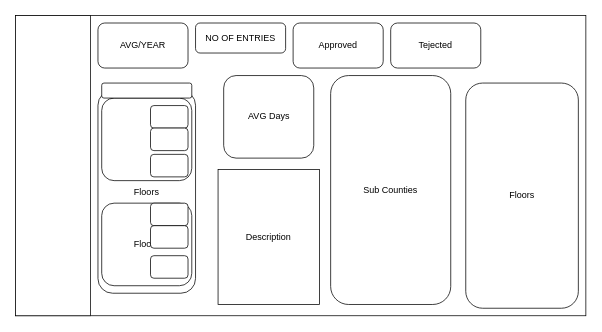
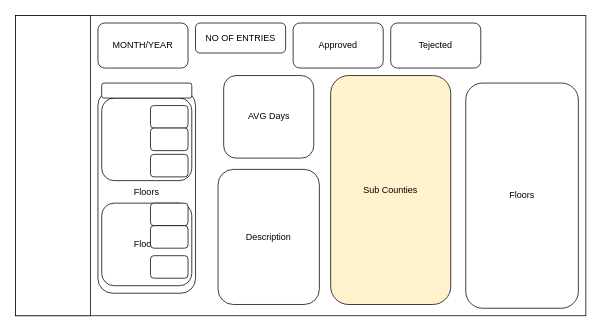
  <mxCell id="0" />
  <mxCell id="1" parent="0" />
  <mxCell id="2" value="" style="rounded=0;whiteSpace=wrap;html=1;" parent="1" vertex="1"><mxGeometry x="20" y="20" width="760" height="400" as="geometry" /></mxCell>
  <mxCell id="3" value="" style="rounded=0;whiteSpace=wrap;html=1;" parent="1" vertex="1"><mxGeometry x="20" y="20" width="100" height="400" as="geometry" /></mxCell>
- <mxCell id="4" value="AVG/YEAR" style="rounded=1;whiteSpace=wrap;html=1;" parent="1" vertex="1"><mxGeometry x="130" y="30" width="120" height="60" as="geometry" /></mxCell>
+ <mxCell id="4" value="MONTH/YEAR" style="rounded=1;whiteSpace=wrap;html=1;" parent="1" vertex="1"><mxGeometry x="130" y="30" width="120" height="60" as="geometry" /></mxCell>
  <mxCell id="5" value="NO OF ENTRIES" style="rounded=1;whiteSpace=wrap;html=1;" parent="1" vertex="1"><mxGeometry x="260" y="30" width="120" height="40" as="geometry" /></mxCell>
  <mxCell id="6" value="Floors" style="rounded=1;whiteSpace=wrap;html=1;" vertex="1" parent="1"><mxGeometry x="620" y="110" width="150" height="300" as="geometry" /></mxCell>
  <mxCell id="7" value="Approved" style="rounded=1;whiteSpace=wrap;html=1;" vertex="1" parent="1"><mxGeometry x="390" y="30" width="120" height="60" as="geometry" /></mxCell>
  <mxCell id="8" value="Tejected&lt;span style=&quot;color: rgba(0, 0, 0, 0); font-family: monospace; font-size: 0px; text-align: start;&quot;&gt;%3CmxGraphModel%3E%3Croot%3E%3CmxCell%20id%3D%220%22%2F%3E%3CmxCell%20id%3D%221%22%20parent%3D%220%22%2F%3E%3CmxCell%20id%3D%222%22%20value%3D%22NO%20OF%20ENTRIES%22%20style%3D%22rounded%3D1%3BwhiteSpace%3Dwrap%3Bhtml%3D1%3B%22%20vertex%3D%221%22%20parent%3D%221%22%3E%3CmxGeometry%20x%3D%22280%22%20y%3D%22170%22%20width%3D%22120%22%20height%3D%2260%22%20as%3D%22geometry%22%2F%3E%3C%2FmxCell%3E%3C%2Froot%3E%3C%2FmxGraphModel%3E&lt;/span&gt;" style="rounded=1;whiteSpace=wrap;html=1;" vertex="1" parent="1"><mxGeometry x="520" y="30" width="120" height="60" as="geometry" /></mxCell>
  <mxCell id="9" value="Floors" style="rounded=1;whiteSpace=wrap;html=1;" vertex="1" parent="1"><mxGeometry x="130" y="120" width="130" height="270" as="geometry" /></mxCell>
  <mxCell id="10" value="" style="rounded=1;whiteSpace=wrap;html=1;" vertex="1" parent="1"><mxGeometry x="135" y="130" width="120" height="110" as="geometry" /></mxCell>
  <mxCell id="11" value="Floors" style="rounded=1;whiteSpace=wrap;html=1;" vertex="1" parent="1"><mxGeometry x="135" y="270" width="120" height="110" as="geometry" /></mxCell>
  <mxCell id="12" value="" style="rounded=1;whiteSpace=wrap;html=1;" vertex="1" parent="1"><mxGeometry x="135" y="110" width="120" height="20" as="geometry" /></mxCell>
  <mxCell id="13" value="" style="rounded=1;whiteSpace=wrap;html=1;" vertex="1" parent="1"><mxGeometry x="200" y="140" width="50" height="30" as="geometry" /></mxCell>
  <mxCell id="14" value="" style="rounded=1;whiteSpace=wrap;html=1;" vertex="1" parent="1"><mxGeometry x="200" y="170" width="50" height="30" as="geometry" /></mxCell>
  <mxCell id="15" value="" style="rounded=1;whiteSpace=wrap;html=1;" vertex="1" parent="1"><mxGeometry x="200" y="205" width="50" height="30" as="geometry" /></mxCell>
  <mxCell id="16" value="" style="rounded=1;whiteSpace=wrap;html=1;" vertex="1" parent="1"><mxGeometry x="200" y="270" width="50" height="30" as="geometry" /></mxCell>
  <mxCell id="17" value="" style="rounded=1;whiteSpace=wrap;html=1;" vertex="1" parent="1"><mxGeometry x="200" y="300" width="50" height="30" as="geometry" /></mxCell>
  <mxCell id="18" value="" style="rounded=1;whiteSpace=wrap;html=1;" vertex="1" parent="1"><mxGeometry x="200" y="340" width="50" height="30" as="geometry" /></mxCell>
- <mxCell id="19" value="Sub Counties" style="rounded=1;whiteSpace=wrap;html=1;" vertex="1" parent="1"><mxGeometry x="440" y="100" width="160" height="305" as="geometry" /></mxCell>
- <mxCell id="20" value="Description" style="whiteSpace=wrap;html=1;rounded=0;" vertex="1" parent="1"><mxGeometry x="290" y="225" width="135" height="180" as="geometry" /></mxCell>
+ <mxCell id="19" value="Sub Counties" style="rounded=1;whiteSpace=wrap;html=1;fillColor=#fff2cc;" vertex="1" parent="1"><mxGeometry x="440" y="100" width="160" height="305" as="geometry" /></mxCell>
+ <mxCell id="20" value="Description" style="rounded=1;whiteSpace=wrap;html=1;" vertex="1" parent="1"><mxGeometry x="290" y="225" width="135" height="180" as="geometry" /></mxCell>
  <mxCell id="21" value="AVG Days" style="rounded=1;whiteSpace=wrap;html=1;" vertex="1" parent="1"><mxGeometry x="297.5" y="100" width="120" height="110" as="geometry" /></mxCell>
